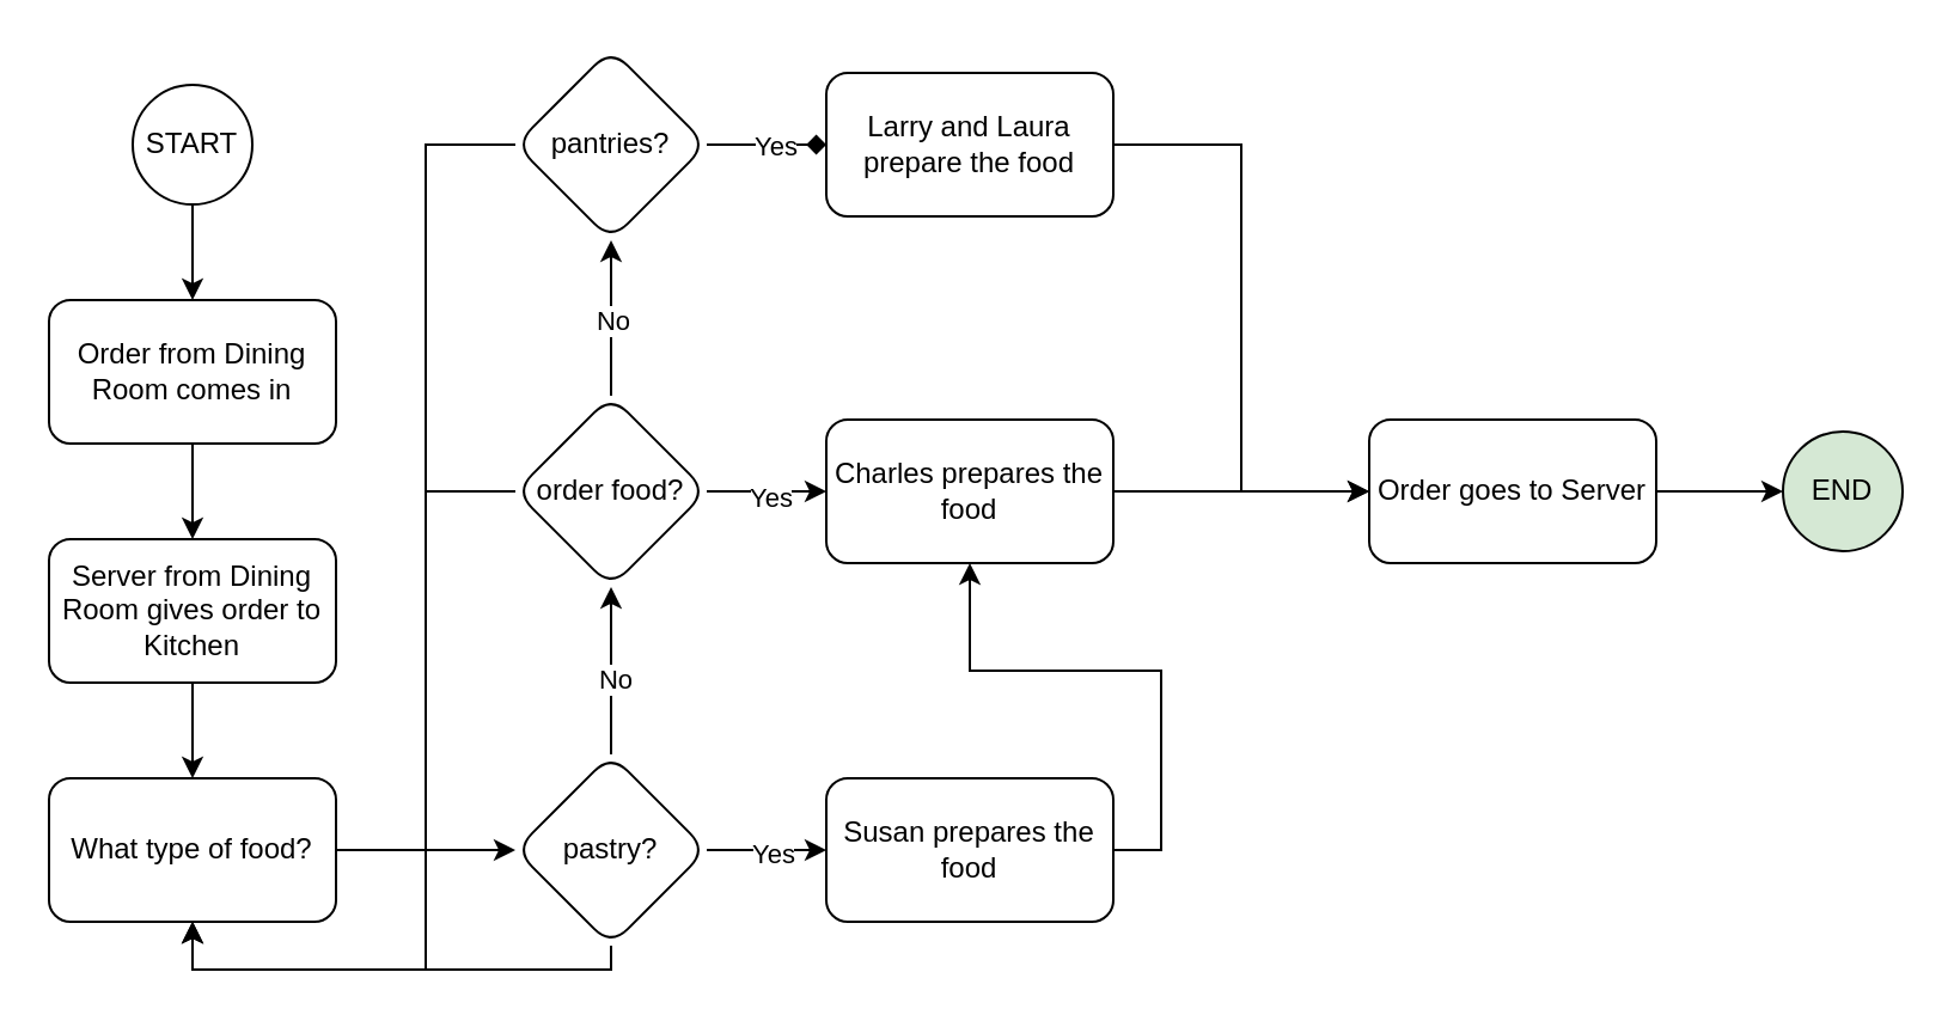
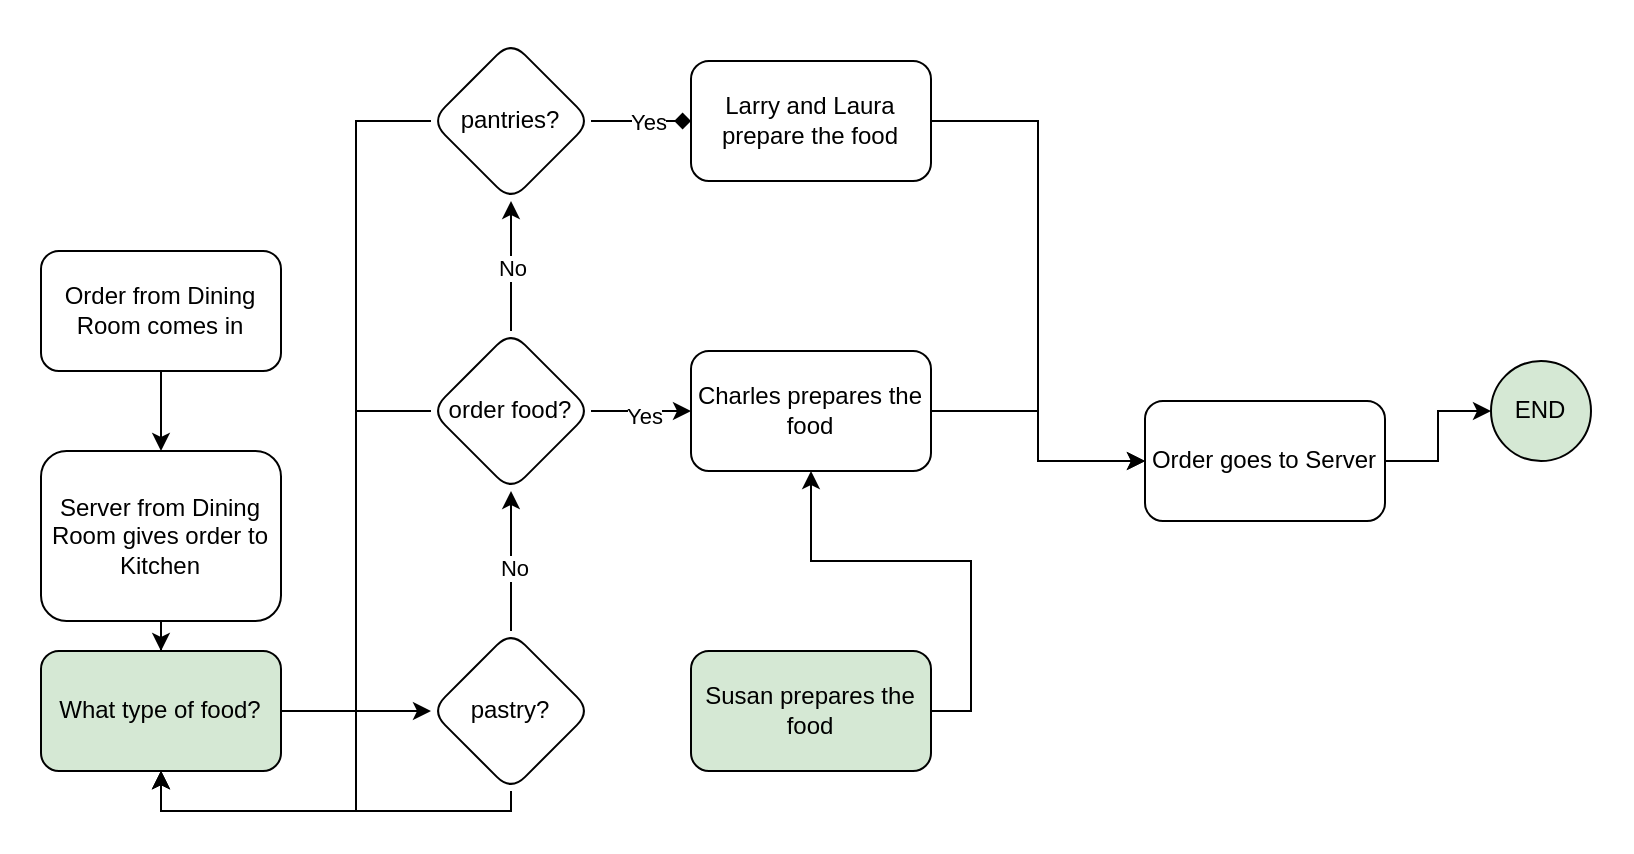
  <mxCell id="0" />
  <mxCell id="1" parent="0" />
- <mxCell id="2" style="edgeStyle=orthogonalEdgeStyle;rounded=0;orthogonalLoop=1;jettySize=auto;html=1;exitX=0.5;exitY=1;exitDx=0;exitDy=0;entryX=0.5;entryY=0;entryDx=0;entryDy=0;" edge="1" parent="1" source="3" target="5"><mxGeometry relative="1" as="geometry" /></mxCell>
- <mxCell id="3" value="START" style="ellipse;whiteSpace=wrap;html=1;" vertex="1" parent="1"><mxGeometry x="55" y="35" width="50" height="50" as="geometry" /></mxCell>
  <mxCell id="4" style="edgeStyle=orthogonalEdgeStyle;rounded=0;orthogonalLoop=1;jettySize=auto;html=1;exitX=0.5;exitY=1;exitDx=0;exitDy=0;entryX=0.5;entryY=0;entryDx=0;entryDy=0;" edge="1" parent="1" source="5" target="7"><mxGeometry relative="1" as="geometry" /></mxCell>
  <mxCell id="5" value="Order from Dining Room comes in" style="rounded=1;whiteSpace=wrap;html=1;" vertex="1" parent="1"><mxGeometry x="20" y="125" width="120" height="60" as="geometry" /></mxCell>
  <mxCell id="6" value="" style="edgeStyle=orthogonalEdgeStyle;rounded=0;orthogonalLoop=1;jettySize=auto;html=1;" edge="1" parent="1" source="7" target="9"><mxGeometry relative="1" as="geometry" /></mxCell>
- <mxCell id="7" value="Server from Dining Room gives order to Kitchen" style="rounded=1;whiteSpace=wrap;html=1;" vertex="1" parent="1"><mxGeometry x="20" y="225" width="120" height="60" as="geometry" /></mxCell>
+ <mxCell id="7" value="Server from Dining Room gives order to Kitchen" style="rounded=1;whiteSpace=wrap;html=1;" vertex="1" parent="1"><mxGeometry x="20" y="225" width="120" height="85" as="geometry" /></mxCell>
  <mxCell id="8" value="" style="edgeStyle=orthogonalEdgeStyle;rounded=0;orthogonalLoop=1;jettySize=auto;html=1;" edge="1" parent="1" source="9" target="15"><mxGeometry relative="1" as="geometry" /></mxCell>
- <mxCell id="9" value="What type of food?" style="rounded=1;whiteSpace=wrap;html=1;" vertex="1" parent="1"><mxGeometry x="20" y="325" width="120" height="60" as="geometry" /></mxCell>
+ <mxCell id="9" value="What type of food?" style="rounded=1;whiteSpace=wrap;html=1;fillColor=#d5e8d4;" vertex="1" parent="1"><mxGeometry x="20" y="325" width="120" height="60" as="geometry" /></mxCell>
  <mxCell id="10" value="" style="edgeStyle=orthogonalEdgeStyle;rounded=0;orthogonalLoop=1;jettySize=auto;html=1;" edge="1" parent="1" source="15" target="21"><mxGeometry relative="1" as="geometry" /></mxCell>
  <mxCell id="11" value="No" style="edgeLabel;html=1;align=center;verticalAlign=middle;resizable=0;points=[];" connectable="0" vertex="1" parent="10"><mxGeometry x="-0.1" y="-1" relative="1" as="geometry"><mxPoint as="offset" /></mxGeometry></mxCell>
- <mxCell id="12" value="" style="edgeStyle=orthogonalEdgeStyle;rounded=0;orthogonalLoop=1;jettySize=auto;html=1;" edge="1" parent="1" source="15" target="31"><mxGeometry relative="1" as="geometry" /></mxCell>
- <mxCell id="13" value="Yes" style="edgeLabel;html=1;align=center;verticalAlign=middle;resizable=0;points=[];" connectable="0" vertex="1" parent="12"><mxGeometry x="0.08" y="-1" relative="1" as="geometry"><mxPoint as="offset" /></mxGeometry></mxCell>
  <mxCell id="14" style="edgeStyle=orthogonalEdgeStyle;rounded=0;orthogonalLoop=1;jettySize=auto;html=1;exitX=0.5;exitY=1;exitDx=0;exitDy=0;entryX=0.5;entryY=1;entryDx=0;entryDy=0;" edge="1" parent="1" source="15" target="9"><mxGeometry relative="1" as="geometry"><Array as="points"><mxPoint x="255" y="405" /><mxPoint x="80" y="405" /></Array></mxGeometry></mxCell>
  <mxCell id="15" value="pastry?" style="rhombus;whiteSpace=wrap;html=1;rounded=1;" vertex="1" parent="1"><mxGeometry x="215" y="315" width="80" height="80" as="geometry" /></mxCell>
  <mxCell id="16" value="" style="edgeStyle=orthogonalEdgeStyle;rounded=0;orthogonalLoop=1;jettySize=auto;html=1;" edge="1" parent="1" source="21" target="25"><mxGeometry relative="1" as="geometry" /></mxCell>
  <mxCell id="17" value="No" style="edgeLabel;html=1;align=center;verticalAlign=middle;resizable=0;points=[];" connectable="0" vertex="1" parent="16"><mxGeometry x="-0.018" relative="1" as="geometry"><mxPoint as="offset" /></mxGeometry></mxCell>
  <mxCell id="18" value="" style="edgeStyle=orthogonalEdgeStyle;rounded=0;orthogonalLoop=1;jettySize=auto;html=1;" edge="1" parent="1" source="21" target="29"><mxGeometry relative="1" as="geometry" /></mxCell>
  <mxCell id="19" value="Yes" style="edgeLabel;html=1;align=center;verticalAlign=middle;resizable=0;points=[];" connectable="0" vertex="1" parent="18"><mxGeometry x="0.04" y="-2" relative="1" as="geometry"><mxPoint as="offset" /></mxGeometry></mxCell>
  <mxCell id="20" style="edgeStyle=orthogonalEdgeStyle;rounded=0;orthogonalLoop=1;jettySize=auto;html=1;exitX=0;exitY=0.5;exitDx=0;exitDy=0;entryX=0.5;entryY=1;entryDx=0;entryDy=0;" edge="1" parent="1" source="21" target="9"><mxGeometry relative="1" as="geometry" /></mxCell>
  <mxCell id="21" value="order food?" style="rhombus;whiteSpace=wrap;html=1;rounded=1;" vertex="1" parent="1"><mxGeometry x="215" y="165" width="80" height="80" as="geometry" /></mxCell>
  <mxCell id="22" value="" style="edgeStyle=orthogonalEdgeStyle;rounded=0;orthogonalLoop=1;jettySize=auto;html=1;endArrow=diamond;" edge="1" parent="1" source="25" target="27"><mxGeometry relative="1" as="geometry" /></mxCell>
  <mxCell id="23" value="Yes" style="edgeLabel;html=1;align=center;verticalAlign=middle;resizable=0;points=[];" connectable="0" vertex="1" parent="22"><mxGeometry x="0.12" relative="1" as="geometry"><mxPoint as="offset" /></mxGeometry></mxCell>
  <mxCell id="24" style="edgeStyle=orthogonalEdgeStyle;rounded=0;orthogonalLoop=1;jettySize=auto;html=1;exitX=0;exitY=0.5;exitDx=0;exitDy=0;entryX=0.5;entryY=1;entryDx=0;entryDy=0;" edge="1" parent="1" source="25" target="9"><mxGeometry relative="1" as="geometry" /></mxCell>
  <mxCell id="25" value="pantries?" style="rhombus;whiteSpace=wrap;html=1;rounded=1;" vertex="1" parent="1"><mxGeometry x="215" y="20" width="80" height="80" as="geometry" /></mxCell>
  <mxCell id="26" style="edgeStyle=orthogonalEdgeStyle;rounded=0;orthogonalLoop=1;jettySize=auto;html=1;exitX=1;exitY=0.5;exitDx=0;exitDy=0;entryX=0;entryY=0.5;entryDx=0;entryDy=0;" edge="1" parent="1" source="27" target="33"><mxGeometry relative="1" as="geometry" /></mxCell>
  <mxCell id="27" value="Larry and Laura prepare the food" style="whiteSpace=wrap;html=1;rounded=1;" vertex="1" parent="1"><mxGeometry x="345" y="30" width="120" height="60" as="geometry" /></mxCell>
  <mxCell id="28" style="edgeStyle=orthogonalEdgeStyle;rounded=0;orthogonalLoop=1;jettySize=auto;html=1;exitX=1;exitY=0.5;exitDx=0;exitDy=0;entryX=0;entryY=0.5;entryDx=0;entryDy=0;" edge="1" parent="1" source="29" target="33"><mxGeometry relative="1" as="geometry" /></mxCell>
  <mxCell id="29" value="Charles prepares the food" style="whiteSpace=wrap;html=1;rounded=1;" vertex="1" parent="1"><mxGeometry x="345" y="175" width="120" height="60" as="geometry" /></mxCell>
  <mxCell id="30" style="edgeStyle=orthogonalEdgeStyle;rounded=0;orthogonalLoop=1;jettySize=auto;html=1;exitX=1;exitY=0.5;exitDx=0;exitDy=0;" edge="1" parent="1" source="31" target="29"><mxGeometry relative="1" as="geometry" /></mxCell>
- <mxCell id="31" value="Susan prepares the food" style="whiteSpace=wrap;html=1;rounded=1;" vertex="1" parent="1"><mxGeometry x="345" y="325" width="120" height="60" as="geometry" /></mxCell>
+ <mxCell id="31" value="Susan prepares the food" style="whiteSpace=wrap;html=1;rounded=1;fillColor=#d5e8d4;" vertex="1" parent="1"><mxGeometry x="345" y="325" width="120" height="60" as="geometry" /></mxCell>
  <mxCell id="32" style="edgeStyle=orthogonalEdgeStyle;rounded=0;orthogonalLoop=1;jettySize=auto;html=1;exitX=1;exitY=0.5;exitDx=0;exitDy=0;entryX=0;entryY=0.5;entryDx=0;entryDy=0;" edge="1" parent="1" source="33" target="34"><mxGeometry relative="1" as="geometry" /></mxCell>
- <mxCell id="33" value="Order goes to Server" style="rounded=1;whiteSpace=wrap;html=1;" vertex="1" parent="1"><mxGeometry x="572" y="175" width="120" height="60" as="geometry" /></mxCell>
+ <mxCell id="33" value="Order goes to Server" style="rounded=1;whiteSpace=wrap;html=1;" vertex="1" parent="1"><mxGeometry x="572" y="200" width="120" height="60" as="geometry" /></mxCell>
  <mxCell id="34" value="END" style="ellipse;whiteSpace=wrap;html=1;fillColor=#d5e8d4;" vertex="1" parent="1"><mxGeometry x="745" y="180" width="50" height="50" as="geometry" /></mxCell>
